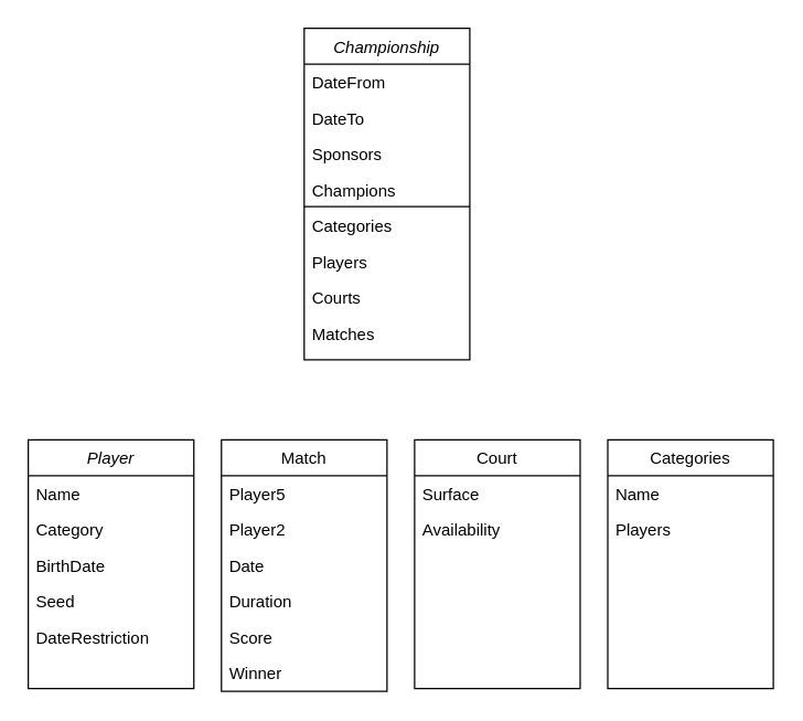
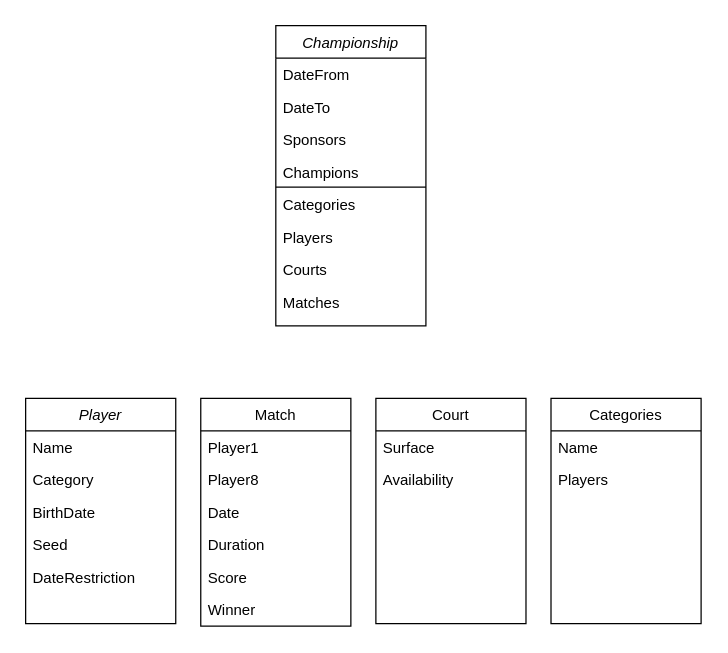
  <mxCell id="0" />
  <mxCell id="1" parent="0" />
  <mxCell id="2" value="Player" style="swimlane;fontStyle=2;align=center;verticalAlign=top;childLayout=stackLayout;horizontal=1;startSize=26;horizontalStack=0;resizeParent=1;resizeLast=0;collapsible=1;marginBottom=0;rounded=0;shadow=0;strokeWidth=1;" vertex="1" parent="1"><mxGeometry x="20" y="318" width="120" height="180" as="geometry"><mxRectangle x="230" y="140" width="160" height="26" as="alternateBounds" /></mxGeometry></mxCell>
  <mxCell id="3" value="Name" style="text;align=left;verticalAlign=top;spacingLeft=4;spacingRight=4;overflow=hidden;rotatable=0;points=[[0,0.5],[1,0.5]];portConstraint=eastwest;" vertex="1" parent="2"><mxGeometry y="26" width="120" height="26" as="geometry" /></mxCell>
  <mxCell id="4" value="Category" style="text;align=left;verticalAlign=top;spacingLeft=4;spacingRight=4;overflow=hidden;rotatable=0;points=[[0,0.5],[1,0.5]];portConstraint=eastwest;rounded=0;shadow=0;html=0;" vertex="1" parent="2"><mxGeometry y="52" width="120" height="26" as="geometry" /></mxCell>
  <mxCell id="5" value="BirthDate" style="text;align=left;verticalAlign=top;spacingLeft=4;spacingRight=4;overflow=hidden;rotatable=0;points=[[0,0.5],[1,0.5]];portConstraint=eastwest;rounded=0;shadow=0;html=0;" vertex="1" parent="2"><mxGeometry y="78" width="120" height="26" as="geometry" /></mxCell>
  <mxCell id="6" value="Seed" style="text;align=left;verticalAlign=top;spacingLeft=4;spacingRight=4;overflow=hidden;rotatable=0;points=[[0,0.5],[1,0.5]];portConstraint=eastwest;rounded=0;shadow=0;html=0;" vertex="1" parent="2"><mxGeometry y="104" width="120" height="26" as="geometry" /></mxCell>
  <mxCell id="7" value="DateRestriction" style="text;align=left;verticalAlign=top;spacingLeft=4;spacingRight=4;overflow=hidden;rotatable=0;points=[[0,0.5],[1,0.5]];portConstraint=eastwest;rounded=0;shadow=0;html=0;" vertex="1" parent="2"><mxGeometry y="130" width="120" height="26" as="geometry" /></mxCell>
  <mxCell id="8" value="Match" style="swimlane;fontStyle=0;align=center;verticalAlign=top;childLayout=stackLayout;horizontal=1;startSize=26;horizontalStack=0;resizeParent=1;resizeLast=0;collapsible=1;marginBottom=0;rounded=0;shadow=0;strokeWidth=1;" vertex="1" parent="1"><mxGeometry x="160" y="318" width="120" height="182" as="geometry"><mxRectangle x="130" y="380" width="160" height="26" as="alternateBounds" /></mxGeometry></mxCell>
- <mxCell id="9" value="Player5" style="text;align=left;verticalAlign=top;spacingLeft=4;spacingRight=4;overflow=hidden;rotatable=0;points=[[0,0.5],[1,0.5]];portConstraint=eastwest;" vertex="1" parent="8"><mxGeometry y="26" width="120" height="26" as="geometry" /></mxCell>
- <mxCell id="10" value="Player2" style="text;align=left;verticalAlign=top;spacingLeft=4;spacingRight=4;overflow=hidden;rotatable=0;points=[[0,0.5],[1,0.5]];portConstraint=eastwest;rounded=0;shadow=0;html=0;" vertex="1" parent="8"><mxGeometry y="52" width="120" height="26" as="geometry" /></mxCell>
+ <mxCell id="9" value="Player1" style="text;align=left;verticalAlign=top;spacingLeft=4;spacingRight=4;overflow=hidden;rotatable=0;points=[[0,0.5],[1,0.5]];portConstraint=eastwest;" vertex="1" parent="8"><mxGeometry y="26" width="120" height="26" as="geometry" /></mxCell>
+ <mxCell id="10" value="Player8" style="text;align=left;verticalAlign=top;spacingLeft=4;spacingRight=4;overflow=hidden;rotatable=0;points=[[0,0.5],[1,0.5]];portConstraint=eastwest;rounded=0;shadow=0;html=0;" vertex="1" parent="8"><mxGeometry y="52" width="120" height="26" as="geometry" /></mxCell>
  <mxCell id="11" value="Date" style="text;align=left;verticalAlign=top;spacingLeft=4;spacingRight=4;overflow=hidden;rotatable=0;points=[[0,0.5],[1,0.5]];portConstraint=eastwest;rounded=0;shadow=0;html=0;" vertex="1" parent="8"><mxGeometry y="78" width="120" height="26" as="geometry" /></mxCell>
  <mxCell id="12" value="Duration" style="text;align=left;verticalAlign=top;spacingLeft=4;spacingRight=4;overflow=hidden;rotatable=0;points=[[0,0.5],[1,0.5]];portConstraint=eastwest;rounded=0;shadow=0;html=0;" vertex="1" parent="8"><mxGeometry y="104" width="120" height="26" as="geometry" /></mxCell>
  <mxCell id="13" value="Score&#10;" style="text;align=left;verticalAlign=top;spacingLeft=4;spacingRight=4;overflow=hidden;rotatable=0;points=[[0,0.5],[1,0.5]];portConstraint=eastwest;rounded=0;shadow=0;html=0;" vertex="1" parent="8"><mxGeometry y="130" width="120" height="26" as="geometry" /></mxCell>
  <mxCell id="14" value="Winner" style="text;align=left;verticalAlign=top;spacingLeft=4;spacingRight=4;overflow=hidden;rotatable=0;points=[[0,0.5],[1,0.5]];portConstraint=eastwest;rounded=0;shadow=0;html=0;" vertex="1" parent="8"><mxGeometry y="156" width="120" height="26" as="geometry" /></mxCell>
  <mxCell id="15" value="Championship" style="swimlane;fontStyle=2;align=center;verticalAlign=top;childLayout=stackLayout;horizontal=1;startSize=26;horizontalStack=0;resizeParent=1;resizeLast=0;collapsible=1;marginBottom=0;rounded=0;shadow=0;strokeWidth=1;" vertex="1" parent="1"><mxGeometry x="220" y="20" width="120" height="240" as="geometry"><mxRectangle x="230" y="140" width="160" height="26" as="alternateBounds" /></mxGeometry></mxCell>
  <mxCell id="16" value="DateFrom" style="text;align=left;verticalAlign=top;spacingLeft=4;spacingRight=4;overflow=hidden;rotatable=0;points=[[0,0.5],[1,0.5]];portConstraint=eastwest;" vertex="1" parent="15"><mxGeometry y="26" width="120" height="26" as="geometry" /></mxCell>
  <mxCell id="17" value="DateTo" style="text;align=left;verticalAlign=top;spacingLeft=4;spacingRight=4;overflow=hidden;rotatable=0;points=[[0,0.5],[1,0.5]];portConstraint=eastwest;" vertex="1" parent="15"><mxGeometry y="52" width="120" height="26" as="geometry" /></mxCell>
  <mxCell id="18" value="Sponsors" style="text;align=left;verticalAlign=top;spacingLeft=4;spacingRight=4;overflow=hidden;rotatable=0;points=[[0,0.5],[1,0.5]];portConstraint=eastwest;" vertex="1" parent="15"><mxGeometry y="78" width="120" height="26" as="geometry" /></mxCell>
  <mxCell id="19" value="Champions" style="text;align=left;verticalAlign=top;spacingLeft=4;spacingRight=4;overflow=hidden;rotatable=0;points=[[0,0.5],[1,0.5]];portConstraint=eastwest;" vertex="1" parent="15"><mxGeometry y="104" width="120" height="26" as="geometry" /></mxCell>
  <mxCell id="20" value="Categories&#10;" style="text;align=left;verticalAlign=top;spacingLeft=4;spacingRight=4;overflow=hidden;rotatable=0;points=[[0,0.5],[1,0.5]];portConstraint=eastwest;" vertex="1" parent="15"><mxGeometry y="130" width="120" height="26" as="geometry" /></mxCell>
  <mxCell id="21" value="Players" style="text;align=left;verticalAlign=top;spacingLeft=4;spacingRight=4;overflow=hidden;rotatable=0;points=[[0,0.5],[1,0.5]];portConstraint=eastwest;rounded=0;shadow=0;html=0;" vertex="1" parent="15"><mxGeometry y="156" width="120" height="26" as="geometry" /></mxCell>
  <mxCell id="22" value="Courts" style="text;align=left;verticalAlign=top;spacingLeft=4;spacingRight=4;overflow=hidden;rotatable=0;points=[[0,0.5],[1,0.5]];portConstraint=eastwest;" vertex="1" parent="15"><mxGeometry y="182" width="120" height="26" as="geometry" /></mxCell>
  <mxCell id="23" value="Matches" style="text;align=left;verticalAlign=top;spacingLeft=4;spacingRight=4;overflow=hidden;rotatable=0;points=[[0,0.5],[1,0.5]];portConstraint=eastwest;rounded=0;shadow=0;html=0;" vertex="1" parent="15"><mxGeometry y="208" width="120" height="26" as="geometry" /></mxCell>
  <mxCell id="24" value="" style="endArrow=none;html=1;rounded=0;exitX=0;exitY=0.5;exitDx=0;exitDy=0;entryX=1;entryY=0.5;entryDx=0;entryDy=0;" edge="1" parent="15"><mxGeometry width="50" height="50" relative="1" as="geometry"><mxPoint y="129.0" as="sourcePoint" /><mxPoint x="120" y="129.0" as="targetPoint" /></mxGeometry></mxCell>
  <mxCell id="25" value="Court" style="swimlane;fontStyle=0;align=center;verticalAlign=top;childLayout=stackLayout;horizontal=1;startSize=26;horizontalStack=0;resizeParent=1;resizeLast=0;collapsible=1;marginBottom=0;rounded=0;shadow=0;strokeWidth=1;" vertex="1" parent="1"><mxGeometry x="300" y="318" width="120" height="180" as="geometry"><mxRectangle x="130" y="380" width="160" height="26" as="alternateBounds" /></mxGeometry></mxCell>
  <mxCell id="26" value="Surface" style="text;align=left;verticalAlign=top;spacingLeft=4;spacingRight=4;overflow=hidden;rotatable=0;points=[[0,0.5],[1,0.5]];portConstraint=eastwest;" vertex="1" parent="25"><mxGeometry y="26" width="120" height="26" as="geometry" /></mxCell>
  <mxCell id="27" value="Availability" style="text;align=left;verticalAlign=top;spacingLeft=4;spacingRight=4;overflow=hidden;rotatable=0;points=[[0,0.5],[1,0.5]];portConstraint=eastwest;" vertex="1" parent="25"><mxGeometry y="52" width="120" height="26" as="geometry" /></mxCell>
  <mxCell id="28" value="Categories" style="swimlane;fontStyle=0;align=center;verticalAlign=top;childLayout=stackLayout;horizontal=1;startSize=26;horizontalStack=0;resizeParent=1;resizeLast=0;collapsible=1;marginBottom=0;rounded=0;shadow=0;strokeWidth=1;" vertex="1" parent="1"><mxGeometry x="440" y="318" width="120" height="180" as="geometry"><mxRectangle x="130" y="380" width="160" height="26" as="alternateBounds" /></mxGeometry></mxCell>
  <mxCell id="29" value="Name" style="text;align=left;verticalAlign=top;spacingLeft=4;spacingRight=4;overflow=hidden;rotatable=0;points=[[0,0.5],[1,0.5]];portConstraint=eastwest;" vertex="1" parent="28"><mxGeometry y="26" width="120" height="26" as="geometry" /></mxCell>
  <mxCell id="30" value="Players" style="text;align=left;verticalAlign=top;spacingLeft=4;spacingRight=4;overflow=hidden;rotatable=0;points=[[0,0.5],[1,0.5]];portConstraint=eastwest;" vertex="1" parent="28"><mxGeometry y="52" width="120" height="26" as="geometry" /></mxCell>
